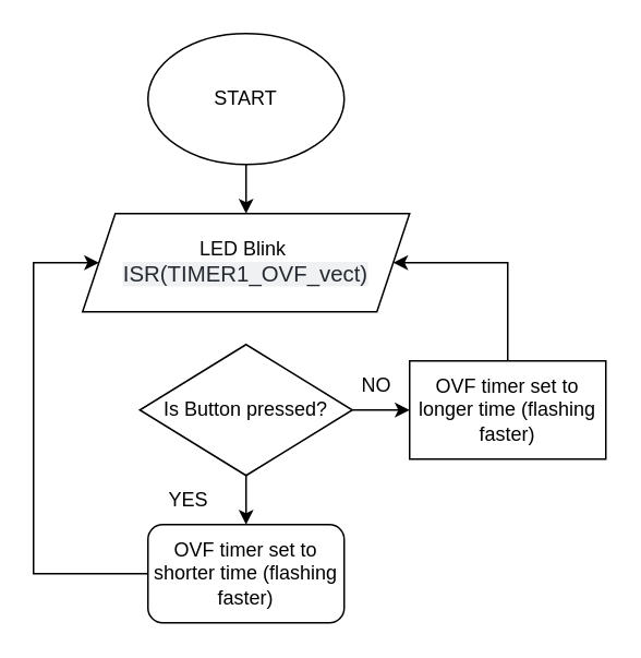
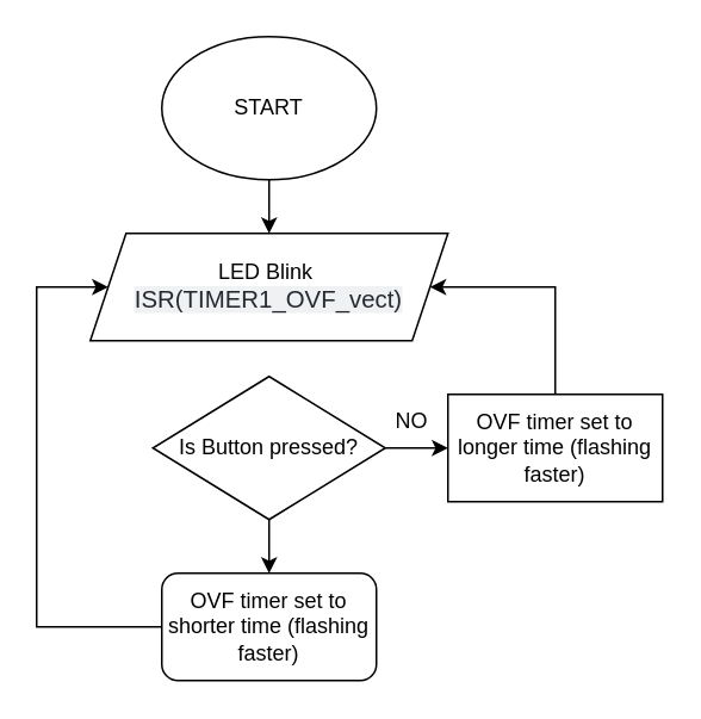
  <mxCell id="0" />
  <mxCell id="1" parent="0" />
  <mxCell id="2" style="edgeStyle=orthogonalEdgeStyle;rounded=0;orthogonalLoop=1;jettySize=auto;html=1;entryX=0.5;entryY=0;entryDx=0;entryDy=0;" edge="1" parent="1" source="3" target="4"><mxGeometry relative="1" as="geometry" /></mxCell>
  <mxCell id="3" value="START" style="ellipse;whiteSpace=wrap;html=1;" vertex="1" parent="1"><mxGeometry x="90" y="20" width="120" height="80" as="geometry" /></mxCell>
  <mxCell id="4" value="LED Blink&amp;nbsp;&lt;br&gt;&lt;span style=&quot;color: rgb(36 , 41 , 47) ; font-family: , , &amp;#34;sf mono&amp;#34; , &amp;#34;menlo&amp;#34; , &amp;#34;consolas&amp;#34; , &amp;#34;liberation mono&amp;#34; , monospace ; font-size: 13.6px ; text-align: left ; background-color: rgba(175 , 184 , 193 , 0.2)&quot;&gt;ISR(TIMER1_OVF_vect)&lt;/span&gt;" style="shape=parallelogram;perimeter=parallelogramPerimeter;whiteSpace=wrap;html=1;fixedSize=1;" vertex="1" parent="1"><mxGeometry x="50" y="130" width="200" height="60" as="geometry" /></mxCell>
  <mxCell id="5" value="" style="edgeStyle=orthogonalEdgeStyle;rounded=0;orthogonalLoop=1;jettySize=auto;html=1;" edge="1" parent="1" source="7" target="11"><mxGeometry relative="1" as="geometry" /></mxCell>
  <mxCell id="6" value="" style="edgeStyle=orthogonalEdgeStyle;rounded=0;orthogonalLoop=1;jettySize=auto;html=1;" edge="1" parent="1" source="7" target="9"><mxGeometry relative="1" as="geometry" /></mxCell>
  <mxCell id="7" value="Is Button pressed?" style="rhombus;whiteSpace=wrap;html=1;" vertex="1" parent="1"><mxGeometry x="85" y="210" width="130" height="80" as="geometry" /></mxCell>
  <mxCell id="8" style="edgeStyle=orthogonalEdgeStyle;rounded=0;orthogonalLoop=1;jettySize=auto;html=1;entryX=1;entryY=0.5;entryDx=0;entryDy=0;" edge="1" parent="1" source="9" target="4"><mxGeometry relative="1" as="geometry"><mxPoint x="260" y="150" as="targetPoint" /><Array as="points"><mxPoint x="310" y="160" /></Array></mxGeometry></mxCell>
  <mxCell id="9" value="&lt;span&gt;OVF timer set to longer time (flashing faster)&lt;/span&gt;" style="rounded=0;whiteSpace=wrap;html=1;" vertex="1" parent="1"><mxGeometry x="250" y="220" width="120" height="60" as="geometry" /></mxCell>
  <mxCell id="10" style="edgeStyle=orthogonalEdgeStyle;rounded=0;orthogonalLoop=1;jettySize=auto;html=1;" edge="1" parent="1" source="11" target="4"><mxGeometry relative="1" as="geometry"><mxPoint x="30" y="150" as="targetPoint" /><Array as="points"><mxPoint x="20" y="350" /><mxPoint x="20" y="160" /></Array></mxGeometry></mxCell>
  <mxCell id="11" value="OVF timer set to shorter time (flashing faster)" style="whiteSpace=wrap;html=1;rounded=1;" vertex="1" parent="1"><mxGeometry x="90" y="320" width="120" height="60" as="geometry" /></mxCell>
- <mxCell id="12" value="YES" style="text;html=1;strokeColor=none;fillColor=none;align=center;verticalAlign=middle;whiteSpace=wrap;rounded=0;" vertex="1" parent="1"><mxGeometry x="85" y="290" width="60" height="30" as="geometry" /></mxCell>
  <mxCell id="13" value="NO" style="text;html=1;strokeColor=none;fillColor=none;align=center;verticalAlign=middle;whiteSpace=wrap;rounded=0;" vertex="1" parent="1"><mxGeometry x="200" y="220" width="60" height="30" as="geometry" /></mxCell>
